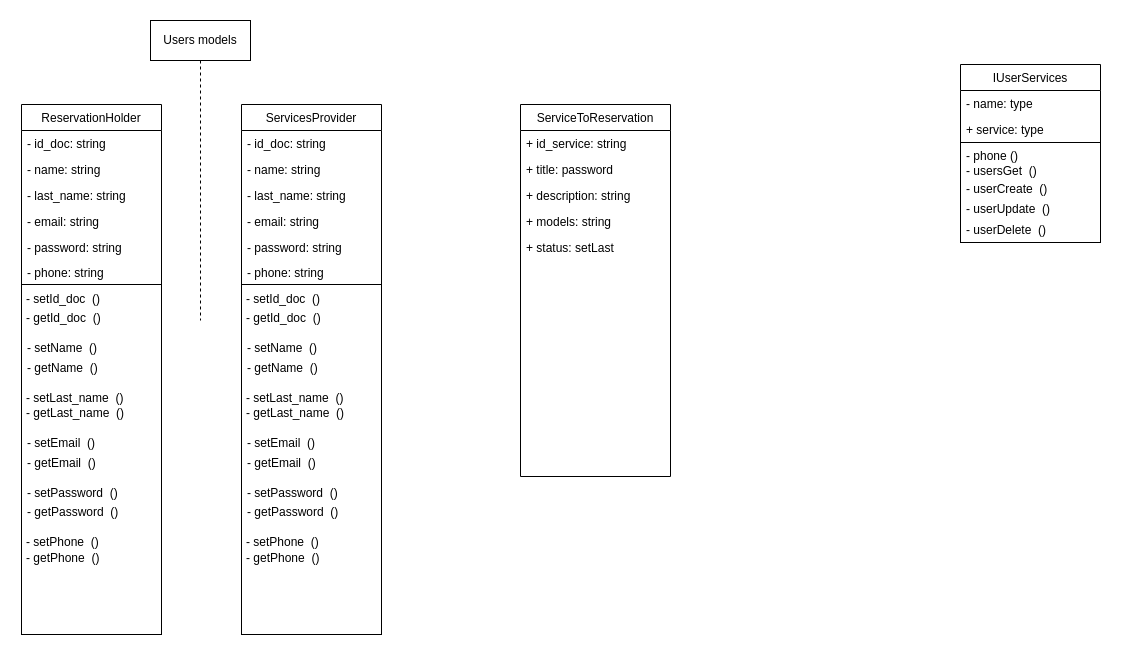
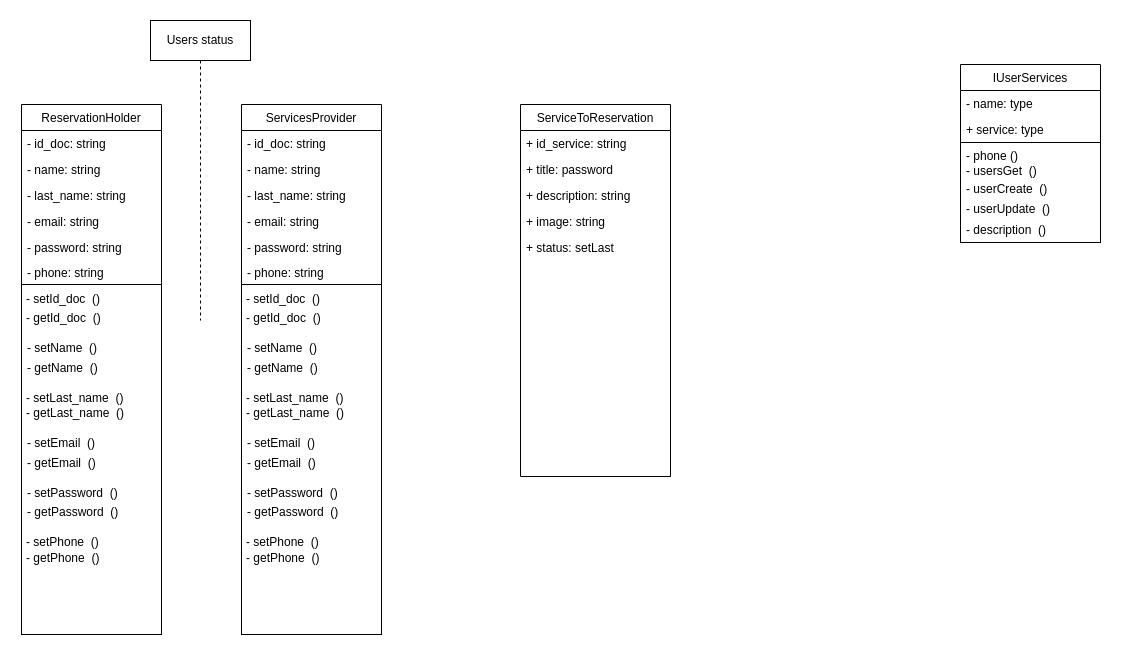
  <mxCell id="0" />
  <mxCell id="1" parent="0" />
  <mxCell id="2" value="- phone () &#10;" style="text;strokeColor=default;fillColor=none;align=left;verticalAlign=top;spacingLeft=4;spacingRight=4;overflow=hidden;rotatable=0;points=[[0,0.5],[1,0.5]];portConstraint=eastwest;" vertex="1" parent="1"><mxGeometry x="960" y="142" width="140" height="100" as="geometry" /></mxCell>
  <mxCell id="3" value="- usersGet  ()" style="text;strokeColor=none;fillColor=none;align=left;verticalAlign=top;spacingLeft=4;spacingRight=4;overflow=hidden;rotatable=0;points=[[0,0.5],[1,0.5]];portConstraint=eastwest;" vertex="1" parent="1"><mxGeometry x="960" y="157" width="140" height="26" as="geometry" /></mxCell>
  <mxCell id="4" value="- userCreate  ()" style="text;strokeColor=none;fillColor=none;align=left;verticalAlign=top;spacingLeft=4;spacingRight=4;overflow=hidden;rotatable=0;points=[[0,0.5],[1,0.5]];portConstraint=eastwest;" vertex="1" parent="1"><mxGeometry x="960" y="175" width="140" height="50" as="geometry" /></mxCell>
  <mxCell id="5" value="- userUpdate  ()" style="text;strokeColor=none;fillColor=none;align=left;verticalAlign=top;spacingLeft=4;spacingRight=4;overflow=hidden;rotatable=0;points=[[0,0.5],[1,0.5]];portConstraint=eastwest;" vertex="1" parent="1"><mxGeometry x="960" y="195" width="140" height="26" as="geometry" /></mxCell>
  <mxCell id="6" value="IUserServices" style="swimlane;fontStyle=0;childLayout=stackLayout;horizontal=1;startSize=26;fillColor=none;horizontalStack=0;resizeParent=1;resizeParentMax=0;resizeLast=0;collapsible=1;marginBottom=0;strokeColor=default;" vertex="1" parent="1"><mxGeometry x="960" y="64" width="140" height="78" as="geometry" /></mxCell>
  <mxCell id="7" value="- name: type" style="text;strokeColor=none;fillColor=none;align=left;verticalAlign=top;spacingLeft=4;spacingRight=4;overflow=hidden;rotatable=0;points=[[0,0.5],[1,0.5]];portConstraint=eastwest;" vertex="1" parent="6"><mxGeometry y="26" width="140" height="26" as="geometry" /></mxCell>
  <mxCell id="8" value="+ service: type" style="text;strokeColor=none;fillColor=none;align=left;verticalAlign=top;spacingLeft=4;spacingRight=4;overflow=hidden;rotatable=0;points=[[0,0.5],[1,0.5]];portConstraint=eastwest;" vertex="1" parent="6"><mxGeometry y="52" width="140" height="26" as="geometry" /></mxCell>
  <mxCell id="9" value="ServicesProvider" style="swimlane;fontStyle=0;childLayout=stackLayout;horizontal=1;startSize=26;fillColor=none;horizontalStack=0;resizeParent=1;resizeParentMax=0;resizeLast=0;collapsible=1;marginBottom=0;" vertex="1" parent="1"><mxGeometry x="241" y="104" width="140" height="180" as="geometry" /></mxCell>
  <mxCell id="10" value="- id_doc: string" style="text;strokeColor=none;fillColor=none;align=left;verticalAlign=top;spacingLeft=4;spacingRight=4;overflow=hidden;rotatable=0;points=[[0,0.5],[1,0.5]];portConstraint=eastwest;" vertex="1" parent="9"><mxGeometry y="26" width="140" height="26" as="geometry" /></mxCell>
  <mxCell id="11" value="- name: string" style="text;strokeColor=none;fillColor=none;align=left;verticalAlign=top;spacingLeft=4;spacingRight=4;overflow=hidden;rotatable=0;points=[[0,0.5],[1,0.5]];portConstraint=eastwest;" vertex="1" parent="9"><mxGeometry y="52" width="140" height="26" as="geometry" /></mxCell>
  <mxCell id="12" value="- last_name: string" style="text;strokeColor=none;fillColor=none;align=left;verticalAlign=top;spacingLeft=4;spacingRight=4;overflow=hidden;rotatable=0;points=[[0,0.5],[1,0.5]];portConstraint=eastwest;" vertex="1" parent="9"><mxGeometry y="78" width="140" height="26" as="geometry" /></mxCell>
  <mxCell id="13" value="- email: string" style="text;strokeColor=none;fillColor=none;align=left;verticalAlign=top;spacingLeft=4;spacingRight=4;overflow=hidden;rotatable=0;points=[[0,0.5],[1,0.5]];portConstraint=eastwest;" vertex="1" parent="9"><mxGeometry y="104" width="140" height="26" as="geometry" /></mxCell>
  <mxCell id="14" value="- password: string" style="text;strokeColor=none;fillColor=none;align=left;verticalAlign=top;spacingLeft=4;spacingRight=4;overflow=hidden;rotatable=0;points=[[0,0.5],[1,0.5]];portConstraint=eastwest;" vertex="1" parent="9"><mxGeometry y="130" width="140" height="50" as="geometry" /></mxCell>
  <mxCell id="15" value="" style="text;strokeColor=default;fillColor=none;align=left;verticalAlign=top;spacingLeft=4;spacingRight=4;overflow=hidden;rotatable=0;points=[[0,0.5],[1,0.5]];portConstraint=eastwest;" vertex="1" parent="1"><mxGeometry x="241" y="284" width="140" height="350" as="geometry" /></mxCell>
  <mxCell id="16" value="- phone: string" style="text;strokeColor=none;fillColor=none;align=left;verticalAlign=top;spacingLeft=4;spacingRight=4;overflow=hidden;rotatable=0;points=[[0,0.5],[1,0.5]];portConstraint=eastwest;" vertex="1" parent="1"><mxGeometry x="241" y="259" width="140" height="26" as="geometry" /></mxCell>
  <mxCell id="17" value="- setId_doc  ()" style="text;strokeColor=none;fillColor=none;align=left;verticalAlign=top;spacingLeft=4;spacingRight=4;overflow=hidden;rotatable=0;points=[[0,0.5],[1,0.5]];portConstraint=eastwest;" vertex="1" parent="1"><mxGeometry x="240" y="285" width="140" height="30" as="geometry" /></mxCell>
  <mxCell id="18" value="- getId_doc  ()" style="text;strokeColor=none;fillColor=none;align=left;verticalAlign=top;spacingLeft=4;spacingRight=4;overflow=hidden;rotatable=0;points=[[0,0.5],[1,0.5]];portConstraint=eastwest;" vertex="1" parent="1"><mxGeometry x="240" y="304" width="140" height="30" as="geometry" /></mxCell>
  <mxCell id="19" value="- setName  ()" style="text;strokeColor=none;fillColor=none;align=left;verticalAlign=top;spacingLeft=4;spacingRight=4;overflow=hidden;rotatable=0;points=[[0,0.5],[1,0.5]];portConstraint=eastwest;" vertex="1" parent="1"><mxGeometry x="241" y="334" width="139" height="30" as="geometry" /></mxCell>
  <mxCell id="20" value="- getName  ()" style="text;strokeColor=none;fillColor=none;align=left;verticalAlign=top;spacingLeft=4;spacingRight=4;overflow=hidden;rotatable=0;points=[[0,0.5],[1,0.5]];portConstraint=eastwest;" vertex="1" parent="1"><mxGeometry x="241" y="354" width="140" height="30" as="geometry" /></mxCell>
  <mxCell id="21" value="- setLast_name  ()" style="text;strokeColor=none;fillColor=none;align=left;verticalAlign=top;spacingLeft=4;spacingRight=4;overflow=hidden;rotatable=0;points=[[0,0.5],[1,0.5]];portConstraint=eastwest;" vertex="1" parent="1"><mxGeometry x="240" y="384" width="140" height="30" as="geometry" /></mxCell>
  <mxCell id="22" value="- getLast_name  ()" style="text;strokeColor=none;fillColor=none;align=left;verticalAlign=top;spacingLeft=4;spacingRight=4;overflow=hidden;rotatable=0;points=[[0,0.5],[1,0.5]];portConstraint=eastwest;" vertex="1" parent="1"><mxGeometry x="240" y="399" width="140" height="30" as="geometry" /></mxCell>
  <mxCell id="23" value="- setEmail  ()" style="text;strokeColor=none;fillColor=none;align=left;verticalAlign=top;spacingLeft=4;spacingRight=4;overflow=hidden;rotatable=0;points=[[0,0.5],[1,0.5]];portConstraint=eastwest;" vertex="1" parent="1"><mxGeometry x="241" y="429" width="140" height="30" as="geometry" /></mxCell>
  <mxCell id="24" value="- getEmail  ()" style="text;strokeColor=none;fillColor=none;align=left;verticalAlign=top;spacingLeft=4;spacingRight=4;overflow=hidden;rotatable=0;points=[[0,0.5],[1,0.5]];portConstraint=eastwest;" vertex="1" parent="1"><mxGeometry x="241" y="449" width="140" height="30" as="geometry" /></mxCell>
  <mxCell id="25" value="- setPassword  ()" style="text;strokeColor=none;fillColor=none;align=left;verticalAlign=top;spacingLeft=4;spacingRight=4;overflow=hidden;rotatable=0;points=[[0,0.5],[1,0.5]];portConstraint=eastwest;" vertex="1" parent="1"><mxGeometry x="241" y="479" width="140" height="30" as="geometry" /></mxCell>
  <mxCell id="26" value="- getPassword  ()" style="text;strokeColor=none;fillColor=none;align=left;verticalAlign=top;spacingLeft=4;spacingRight=4;overflow=hidden;rotatable=0;points=[[0,0.5],[1,0.5]];portConstraint=eastwest;" vertex="1" parent="1"><mxGeometry x="241" y="498" width="140" height="30" as="geometry" /></mxCell>
  <mxCell id="27" value="- setPhone  ()" style="text;strokeColor=none;fillColor=none;align=left;verticalAlign=top;spacingLeft=4;spacingRight=4;overflow=hidden;rotatable=0;points=[[0,0.5],[1,0.5]];portConstraint=eastwest;" vertex="1" parent="1"><mxGeometry x="240" y="528" width="140" height="30" as="geometry" /></mxCell>
  <mxCell id="28" value="- getPhone  ()" style="text;strokeColor=none;fillColor=none;align=left;verticalAlign=top;spacingLeft=4;spacingRight=4;overflow=hidden;rotatable=0;points=[[0,0.5],[1,0.5]];portConstraint=eastwest;" vertex="1" parent="1"><mxGeometry x="240" y="544" width="140" height="30" as="geometry" /></mxCell>
  <mxCell id="29" value="ReservationHolder" style="swimlane;fontStyle=0;childLayout=stackLayout;horizontal=1;startSize=26;fillColor=none;horizontalStack=0;resizeParent=1;resizeParentMax=0;resizeLast=0;collapsible=1;marginBottom=0;" vertex="1" parent="1"><mxGeometry x="21" y="104" width="140" height="180" as="geometry" /></mxCell>
  <mxCell id="30" value="- id_doc: string" style="text;strokeColor=none;fillColor=none;align=left;verticalAlign=top;spacingLeft=4;spacingRight=4;overflow=hidden;rotatable=0;points=[[0,0.5],[1,0.5]];portConstraint=eastwest;" vertex="1" parent="29"><mxGeometry y="26" width="140" height="26" as="geometry" /></mxCell>
  <mxCell id="31" value="- name: string" style="text;strokeColor=none;fillColor=none;align=left;verticalAlign=top;spacingLeft=4;spacingRight=4;overflow=hidden;rotatable=0;points=[[0,0.5],[1,0.5]];portConstraint=eastwest;" vertex="1" parent="29"><mxGeometry y="52" width="140" height="26" as="geometry" /></mxCell>
  <mxCell id="32" value="- last_name: string" style="text;strokeColor=none;fillColor=none;align=left;verticalAlign=top;spacingLeft=4;spacingRight=4;overflow=hidden;rotatable=0;points=[[0,0.5],[1,0.5]];portConstraint=eastwest;" vertex="1" parent="29"><mxGeometry y="78" width="140" height="26" as="geometry" /></mxCell>
  <mxCell id="33" value="- email: string" style="text;strokeColor=none;fillColor=none;align=left;verticalAlign=top;spacingLeft=4;spacingRight=4;overflow=hidden;rotatable=0;points=[[0,0.5],[1,0.5]];portConstraint=eastwest;" vertex="1" parent="29"><mxGeometry y="104" width="140" height="26" as="geometry" /></mxCell>
  <mxCell id="34" value="- password: string" style="text;strokeColor=none;fillColor=none;align=left;verticalAlign=top;spacingLeft=4;spacingRight=4;overflow=hidden;rotatable=0;points=[[0,0.5],[1,0.5]];portConstraint=eastwest;" vertex="1" parent="29"><mxGeometry y="130" width="140" height="50" as="geometry" /></mxCell>
  <mxCell id="35" value="" style="text;strokeColor=default;fillColor=none;align=left;verticalAlign=top;spacingLeft=4;spacingRight=4;overflow=hidden;rotatable=0;points=[[0,0.5],[1,0.5]];portConstraint=eastwest;" vertex="1" parent="1"><mxGeometry x="21" y="284" width="140" height="350" as="geometry" /></mxCell>
  <mxCell id="36" value="- phone: string" style="text;strokeColor=none;fillColor=none;align=left;verticalAlign=top;spacingLeft=4;spacingRight=4;overflow=hidden;rotatable=0;points=[[0,0.5],[1,0.5]];portConstraint=eastwest;" vertex="1" parent="1"><mxGeometry x="21" y="259" width="140" height="26" as="geometry" /></mxCell>
  <mxCell id="37" value="- setId_doc  ()" style="text;strokeColor=none;fillColor=none;align=left;verticalAlign=top;spacingLeft=4;spacingRight=4;overflow=hidden;rotatable=0;points=[[0,0.5],[1,0.5]];portConstraint=eastwest;" vertex="1" parent="1"><mxGeometry x="20" y="285" width="140" height="30" as="geometry" /></mxCell>
  <mxCell id="38" value="- getId_doc  ()" style="text;strokeColor=none;fillColor=none;align=left;verticalAlign=top;spacingLeft=4;spacingRight=4;overflow=hidden;rotatable=0;points=[[0,0.5],[1,0.5]];portConstraint=eastwest;" vertex="1" parent="1"><mxGeometry x="20" y="304" width="140" height="30" as="geometry" /></mxCell>
  <mxCell id="39" value="- setName  ()" style="text;strokeColor=none;fillColor=none;align=left;verticalAlign=top;spacingLeft=4;spacingRight=4;overflow=hidden;rotatable=0;points=[[0,0.5],[1,0.5]];portConstraint=eastwest;" vertex="1" parent="1"><mxGeometry x="21" y="334" width="139" height="30" as="geometry" /></mxCell>
  <mxCell id="40" value="- getName  ()" style="text;strokeColor=none;fillColor=none;align=left;verticalAlign=top;spacingLeft=4;spacingRight=4;overflow=hidden;rotatable=0;points=[[0,0.5],[1,0.5]];portConstraint=eastwest;" vertex="1" parent="1"><mxGeometry x="21" y="354" width="140" height="30" as="geometry" /></mxCell>
  <mxCell id="41" value="- setLast_name  ()" style="text;strokeColor=none;fillColor=none;align=left;verticalAlign=top;spacingLeft=4;spacingRight=4;overflow=hidden;rotatable=0;points=[[0,0.5],[1,0.5]];portConstraint=eastwest;" vertex="1" parent="1"><mxGeometry x="20" y="384" width="140" height="30" as="geometry" /></mxCell>
  <mxCell id="42" value="- getLast_name  ()" style="text;strokeColor=none;fillColor=none;align=left;verticalAlign=top;spacingLeft=4;spacingRight=4;overflow=hidden;rotatable=0;points=[[0,0.5],[1,0.5]];portConstraint=eastwest;" vertex="1" parent="1"><mxGeometry x="20" y="399" width="140" height="30" as="geometry" /></mxCell>
  <mxCell id="43" value="- setEmail  ()" style="text;strokeColor=none;fillColor=none;align=left;verticalAlign=top;spacingLeft=4;spacingRight=4;overflow=hidden;rotatable=0;points=[[0,0.5],[1,0.5]];portConstraint=eastwest;" vertex="1" parent="1"><mxGeometry x="21" y="429" width="140" height="30" as="geometry" /></mxCell>
  <mxCell id="44" value="- getEmail  ()" style="text;strokeColor=none;fillColor=none;align=left;verticalAlign=top;spacingLeft=4;spacingRight=4;overflow=hidden;rotatable=0;points=[[0,0.5],[1,0.5]];portConstraint=eastwest;" vertex="1" parent="1"><mxGeometry x="21" y="449" width="140" height="30" as="geometry" /></mxCell>
  <mxCell id="45" value="- setPassword  ()" style="text;strokeColor=none;fillColor=none;align=left;verticalAlign=top;spacingLeft=4;spacingRight=4;overflow=hidden;rotatable=0;points=[[0,0.5],[1,0.5]];portConstraint=eastwest;" vertex="1" parent="1"><mxGeometry x="21" y="479" width="140" height="30" as="geometry" /></mxCell>
  <mxCell id="46" value="- getPassword  ()" style="text;strokeColor=none;fillColor=none;align=left;verticalAlign=top;spacingLeft=4;spacingRight=4;overflow=hidden;rotatable=0;points=[[0,0.5],[1,0.5]];portConstraint=eastwest;" vertex="1" parent="1"><mxGeometry x="21" y="498" width="140" height="30" as="geometry" /></mxCell>
  <mxCell id="47" value="- setPhone  ()" style="text;strokeColor=none;fillColor=none;align=left;verticalAlign=top;spacingLeft=4;spacingRight=4;overflow=hidden;rotatable=0;points=[[0,0.5],[1,0.5]];portConstraint=eastwest;" vertex="1" parent="1"><mxGeometry x="20" y="528" width="140" height="30" as="geometry" /></mxCell>
  <mxCell id="48" value="- getPhone  ()" style="text;strokeColor=none;fillColor=none;align=left;verticalAlign=top;spacingLeft=4;spacingRight=4;overflow=hidden;rotatable=0;points=[[0,0.5],[1,0.5]];portConstraint=eastwest;" vertex="1" parent="1"><mxGeometry x="20" y="544" width="140" height="30" as="geometry" /></mxCell>
- <mxCell id="49" value="Users models" style="shape=umlLifeline;perimeter=lifelinePerimeter;whiteSpace=wrap;html=1;container=1;collapsible=0;recursiveResize=0;outlineConnect=0;strokeColor=default;" vertex="1" parent="1"><mxGeometry x="150" y="20" width="100" height="300" as="geometry" /></mxCell>
- <mxCell id="50" value="- userDelete  ()" style="text;strokeColor=none;fillColor=none;align=left;verticalAlign=top;spacingLeft=4;spacingRight=4;overflow=hidden;rotatable=0;points=[[0,0.5],[1,0.5]];portConstraint=eastwest;" vertex="1" parent="1"><mxGeometry x="960" y="216" width="140" height="26" as="geometry" /></mxCell>
+ <mxCell id="49" value="Users status" style="shape=umlLifeline;perimeter=lifelinePerimeter;whiteSpace=wrap;html=1;container=1;collapsible=0;recursiveResize=0;outlineConnect=0;strokeColor=default;" vertex="1" parent="1"><mxGeometry x="150" y="20" width="100" height="300" as="geometry" /></mxCell>
+ <mxCell id="50" value="- description  ()" style="text;strokeColor=none;fillColor=none;align=left;verticalAlign=top;spacingLeft=4;spacingRight=4;overflow=hidden;rotatable=0;points=[[0,0.5],[1,0.5]];portConstraint=eastwest;" vertex="1" parent="1"><mxGeometry x="960" y="216" width="140" height="26" as="geometry" /></mxCell>
  <mxCell id="51" value="ServiceToReservation" style="swimlane;fontStyle=0;childLayout=stackLayout;horizontal=1;startSize=26;fillColor=none;horizontalStack=0;resizeParent=1;resizeParentMax=0;resizeLast=0;collapsible=1;marginBottom=0;strokeColor=default;" vertex="1" parent="1"><mxGeometry x="520" y="104" width="150" height="372" as="geometry" /></mxCell>
  <mxCell id="52" value="+ id_service: string" style="text;strokeColor=none;fillColor=none;align=left;verticalAlign=top;spacingLeft=4;spacingRight=4;overflow=hidden;rotatable=0;points=[[0,0.5],[1,0.5]];portConstraint=eastwest;" vertex="1" parent="51"><mxGeometry y="26" width="150" height="26" as="geometry" /></mxCell>
  <mxCell id="53" value="+ title: password" style="text;strokeColor=none;fillColor=none;align=left;verticalAlign=top;spacingLeft=4;spacingRight=4;overflow=hidden;rotatable=0;points=[[0,0.5],[1,0.5]];portConstraint=eastwest;" vertex="1" parent="51"><mxGeometry y="52" width="150" height="26" as="geometry" /></mxCell>
  <mxCell id="54" value="+ description: string" style="text;strokeColor=none;fillColor=none;align=left;verticalAlign=top;spacingLeft=4;spacingRight=4;overflow=hidden;rotatable=0;points=[[0,0.5],[1,0.5]];portConstraint=eastwest;" vertex="1" parent="51"><mxGeometry y="78" width="150" height="26" as="geometry" /></mxCell>
- <mxCell id="55" value="+ models: string" style="text;strokeColor=none;fillColor=none;align=left;verticalAlign=top;spacingLeft=4;spacingRight=4;overflow=hidden;rotatable=0;points=[[0,0.5],[1,0.5]];portConstraint=eastwest;" vertex="1" parent="51"><mxGeometry y="104" width="150" height="26" as="geometry" /></mxCell>
+ <mxCell id="55" value="+ image: string" style="text;strokeColor=none;fillColor=none;align=left;verticalAlign=top;spacingLeft=4;spacingRight=4;overflow=hidden;rotatable=0;points=[[0,0.5],[1,0.5]];portConstraint=eastwest;" vertex="1" parent="51"><mxGeometry y="104" width="150" height="26" as="geometry" /></mxCell>
  <mxCell id="56" value="+ status: setLast" style="text;strokeColor=none;fillColor=none;align=left;verticalAlign=top;spacingLeft=4;spacingRight=4;overflow=hidden;rotatable=0;points=[[0,0.5],[1,0.5]];portConstraint=eastwest;" vertex="1" parent="51"><mxGeometry y="130" width="150" height="242" as="geometry" /></mxCell>
